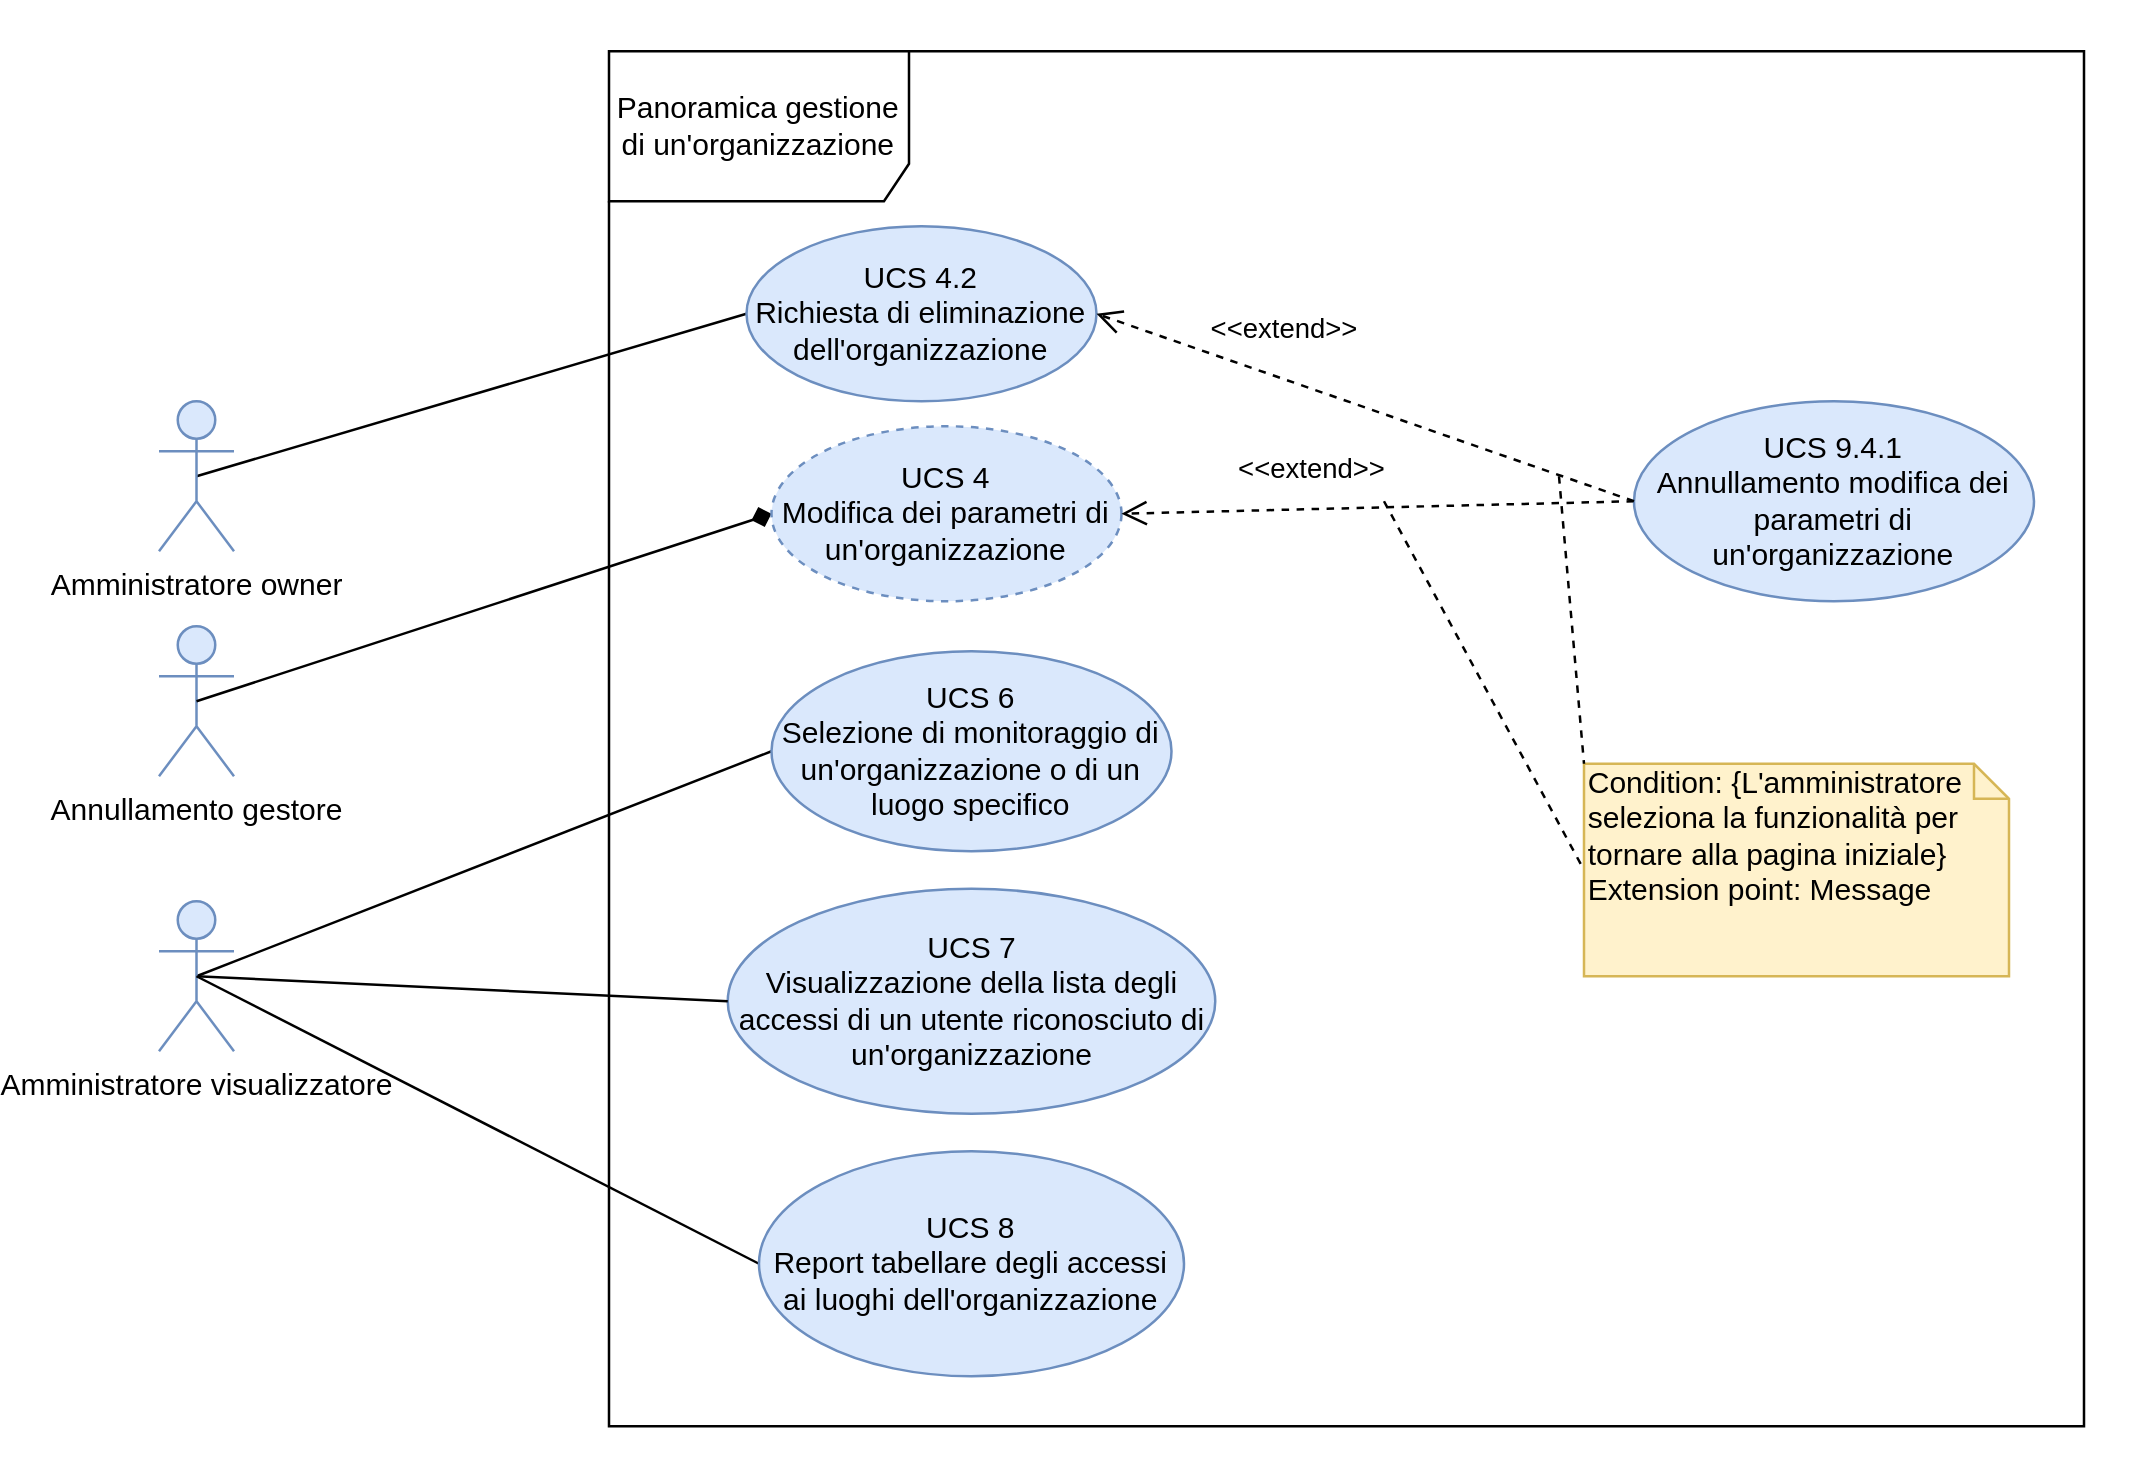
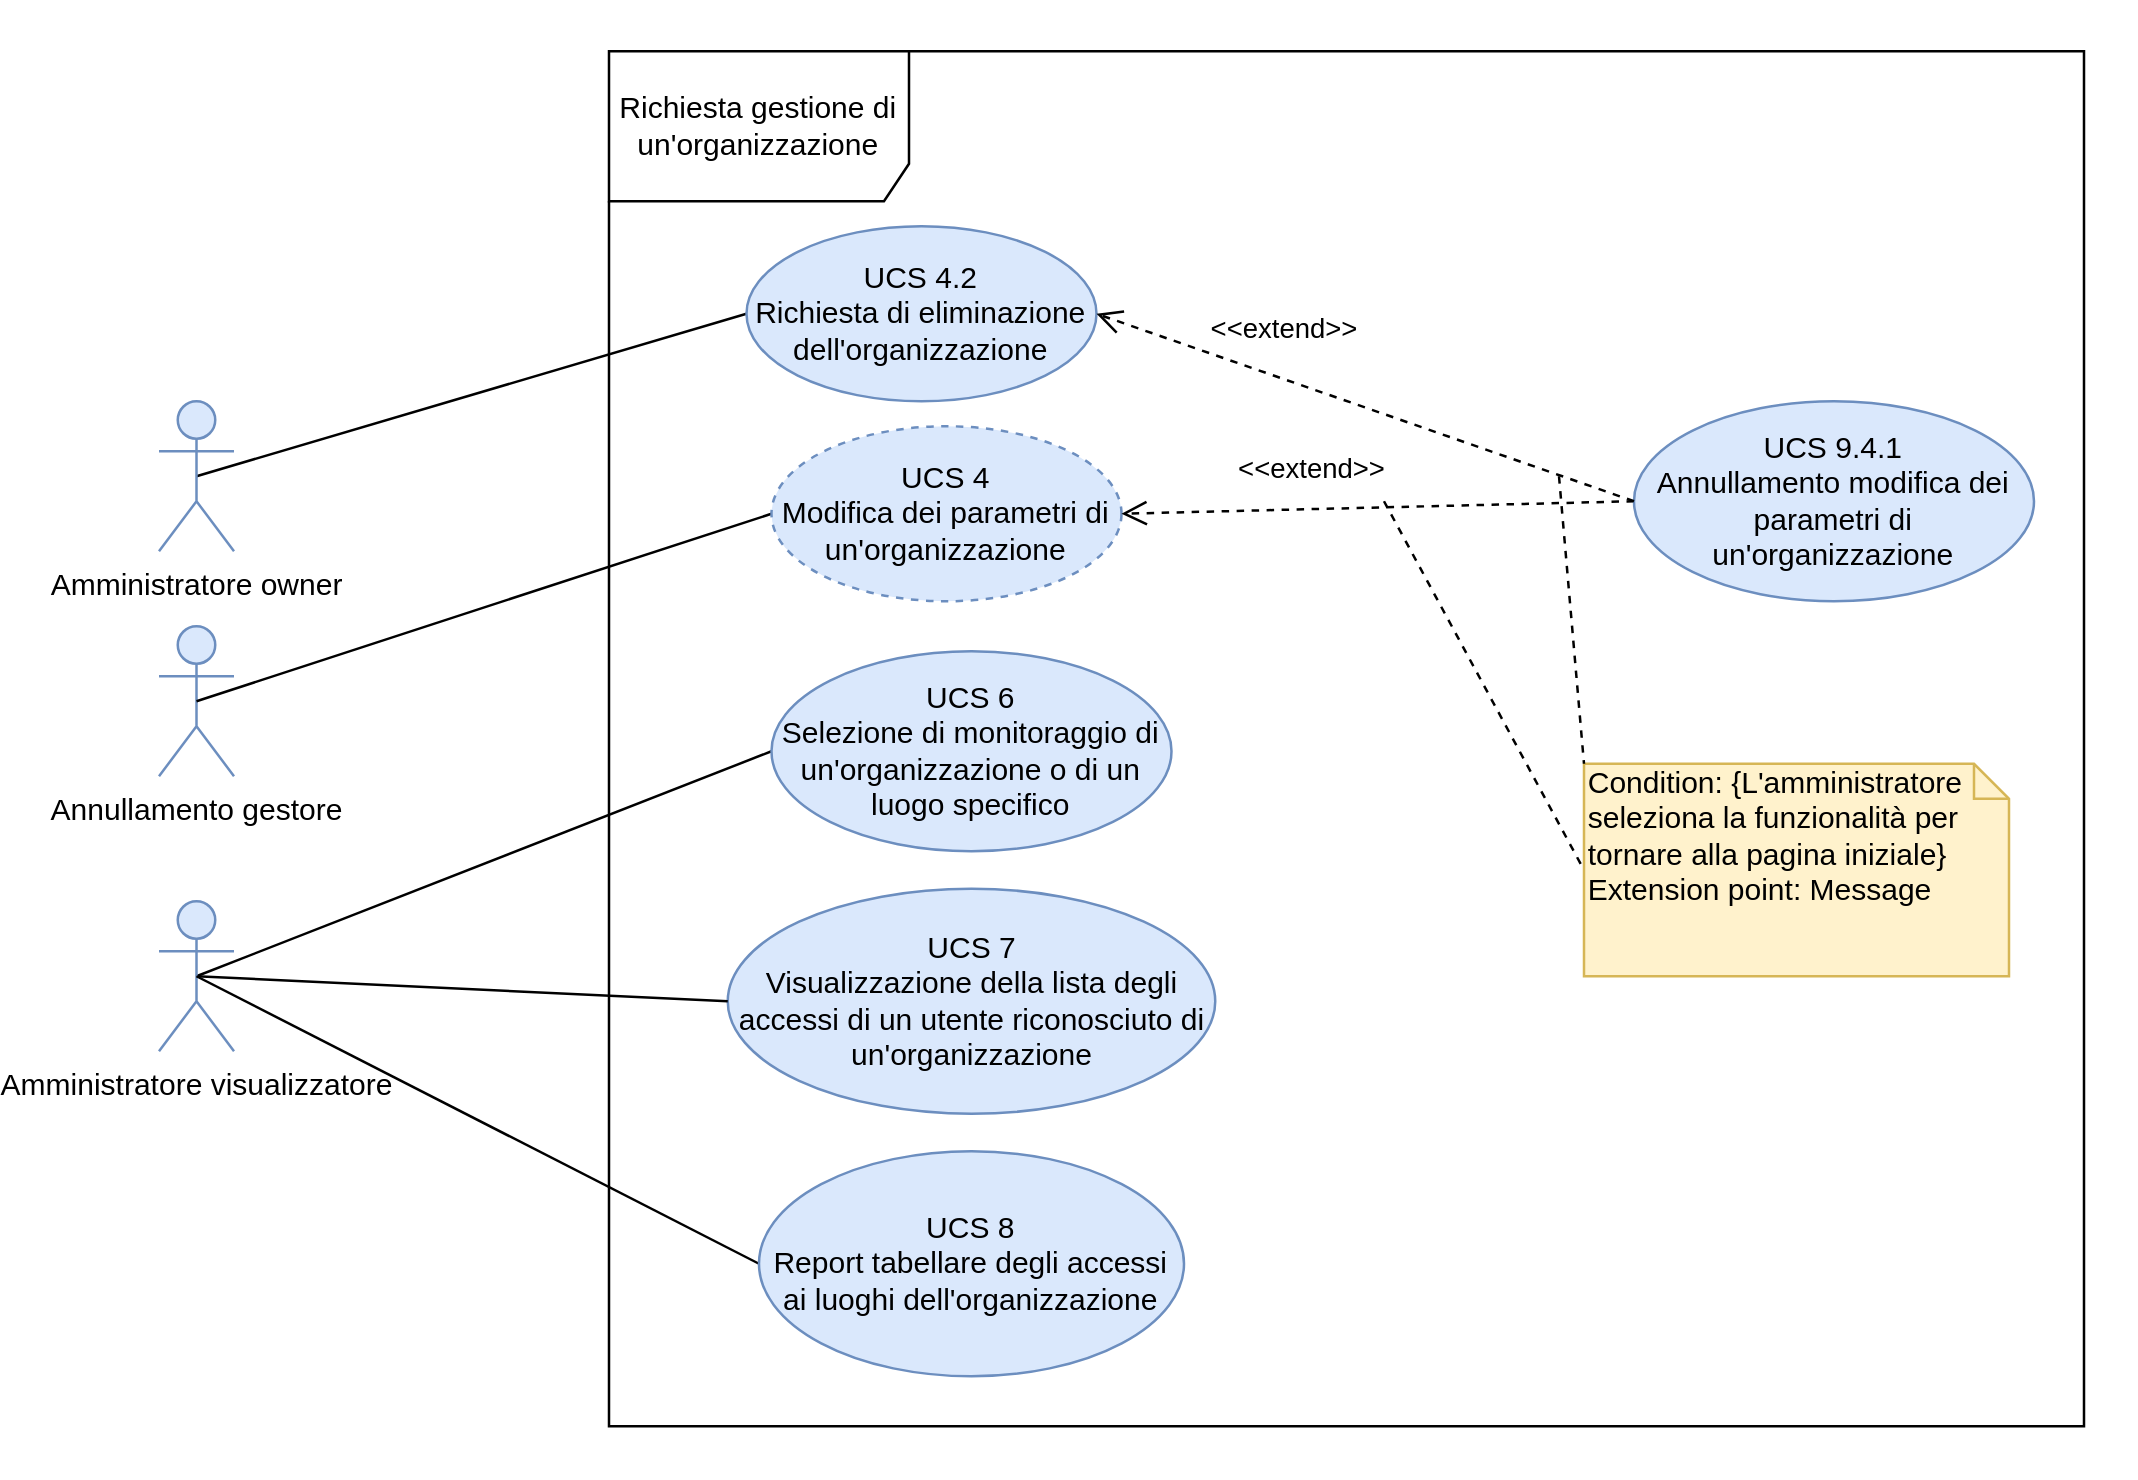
  <mxCell id="0" />
  <mxCell id="1" parent="0" />
  <mxCell id="2" value="Annullamento gestore" style="shape=umlActor;verticalLabelPosition=bottom;labelBackgroundColor=#ffffff;verticalAlign=top;html=1;outlineConnect=0;fillColor=#dae8fc;strokeColor=#6c8ebf;" parent="1" vertex="1"><mxGeometry x="20" y="250" width="30" height="60" as="geometry" /></mxCell>
- <mxCell id="3" value="Panoramica gestione di un'organizzazione" style="shape=umlFrame;whiteSpace=wrap;html=1;width=120;height=60;" parent="1" vertex="1"><mxGeometry x="200" y="20" width="590" height="550" as="geometry" /></mxCell>
- <mxCell id="4" value="" style="endArrow=diamond;html=1;exitX=0.5;exitY=0.5;exitDx=0;exitDy=0;exitPerimeter=0;entryX=0;entryY=0.5;entryDx=0;entryDy=0;" parent="1" source="2" target="5" edge="1"><mxGeometry width="50" height="50" relative="1" as="geometry"><mxPoint x="85" y="60" as="sourcePoint" /><mxPoint x="260" y="130" as="targetPoint" /></mxGeometry></mxCell>
+ <mxCell id="3" value="Richiesta gestione di un'organizzazione" style="shape=umlFrame;whiteSpace=wrap;html=1;width=120;height=60;" parent="1" vertex="1"><mxGeometry x="200" y="20" width="590" height="550" as="geometry" /></mxCell>
+ <mxCell id="4" value="" style="endArrow=none;html=1;exitX=0.5;exitY=0.5;exitDx=0;exitDy=0;exitPerimeter=0;entryX=0;entryY=0.5;entryDx=0;entryDy=0;" parent="1" source="2" target="5" edge="1"><mxGeometry width="50" height="50" relative="1" as="geometry"><mxPoint x="85" y="60" as="sourcePoint" /><mxPoint x="260" y="130" as="targetPoint" /></mxGeometry></mxCell>
  <mxCell id="5" value="UCS 4&lt;br&gt;Modifica dei parametri di un'organizzazione" style="ellipse;whiteSpace=wrap;html=1;fillColor=#dae8fc;strokeColor=#6c8ebf;dashed=1;" parent="1" vertex="1"><mxGeometry x="265" y="170" width="140" height="70" as="geometry" /></mxCell>
  <mxCell id="6" value="" style="endArrow=none;html=1;exitX=0.5;exitY=0.5;exitDx=0;exitDy=0;exitPerimeter=0;entryX=0;entryY=0.5;entryDx=0;entryDy=0;" parent="1" source="19" target="7" edge="1"><mxGeometry width="50" height="50" relative="1" as="geometry"><mxPoint x="95" y="315" as="sourcePoint" /><mxPoint x="260" y="310" as="targetPoint" /></mxGeometry></mxCell>
  <mxCell id="7" value="UCS 6&lt;br&gt;Selezione di monitoraggio di un'organizzazione o di un luogo specifico" style="ellipse;whiteSpace=wrap;html=1;fillColor=#dae8fc;strokeColor=#6c8ebf;" parent="1" vertex="1"><mxGeometry x="265" y="260" width="160" height="80" as="geometry" /></mxCell>
  <mxCell id="8" value="UCS 7&lt;br&gt;Visualizzazione della lista degli accessi di un utente riconosciuto di un'organizzazione" style="ellipse;whiteSpace=wrap;html=1;fillColor=#dae8fc;strokeColor=#6c8ebf;" parent="1" vertex="1"><mxGeometry x="247.5" y="355" width="195" height="90" as="geometry" /></mxCell>
  <mxCell id="9" value="&amp;lt;&amp;lt;extend&amp;gt;&amp;gt;" style="html=1;verticalAlign=bottom;endArrow=open;dashed=1;endSize=8;entryX=1;entryY=0.5;entryDx=0;entryDy=0;exitX=0;exitY=0.5;exitDx=0;exitDy=0;" parent="1" source="10" target="5" edge="1"><mxGeometry x="0.26" y="-7" relative="1" as="geometry"><mxPoint x="830" y="140" as="sourcePoint" /><mxPoint x="540" y="250" as="targetPoint" /><mxPoint as="offset" /></mxGeometry></mxCell>
  <mxCell id="10" value="UCS 9.4.1&lt;br&gt;Annullamento modifica dei parametri di un'organizzazione" style="ellipse;whiteSpace=wrap;html=1;fillColor=#dae8fc;strokeColor=#6c8ebf;" parent="1" vertex="1"><mxGeometry x="610" y="160" width="160" height="80" as="geometry" /></mxCell>
  <mxCell id="11" value="" style="endArrow=none;html=1;exitX=0.5;exitY=0.5;exitDx=0;exitDy=0;exitPerimeter=0;entryX=0;entryY=0.5;entryDx=0;entryDy=0;" parent="1" source="14" target="12" edge="1"><mxGeometry width="50" height="50" relative="1" as="geometry"><mxPoint x="35" y="370" as="sourcePoint" /><mxPoint x="260" y="220" as="targetPoint" /></mxGeometry></mxCell>
  <mxCell id="12" value="UCS 4.2&lt;br&gt;Richiesta di eliminazione dell'organizzazione" style="ellipse;whiteSpace=wrap;html=1;fillColor=#dae8fc;strokeColor=#6c8ebf;" parent="1" vertex="1"><mxGeometry x="255" y="90" width="140" height="70" as="geometry" /></mxCell>
  <mxCell id="13" value="" style="endArrow=none;html=1;exitX=0.5;exitY=0.5;exitDx=0;exitDy=0;exitPerimeter=0;entryX=0;entryY=0.5;entryDx=0;entryDy=0;" parent="1" source="19" target="8" edge="1"><mxGeometry width="50" height="50" relative="1" as="geometry"><mxPoint x="45" y="290" as="sourcePoint" /><mxPoint x="265" y="505" as="targetPoint" /></mxGeometry></mxCell>
  <mxCell id="14" value="Amministratore owner" style="shape=umlActor;verticalLabelPosition=bottom;labelBackgroundColor=#ffffff;verticalAlign=top;html=1;outlineConnect=0;fillColor=#dae8fc;strokeColor=#6c8ebf;" parent="1" vertex="1"><mxGeometry x="20" y="160" width="30" height="60" as="geometry" /></mxCell>
  <mxCell id="15" value="" style="endArrow=none;dashed=1;html=1;entryX=0;entryY=0.5;entryDx=0;entryDy=0;entryPerimeter=0;" parent="1" target="16" edge="1"><mxGeometry width="50" height="50" relative="1" as="geometry"><mxPoint x="510" y="200" as="sourcePoint" /><mxPoint x="745" y="155" as="targetPoint" /></mxGeometry></mxCell>
  <mxCell id="16" value="Condition: {L'amministratore seleziona la funzionalità per tornare alla pagina iniziale}&lt;br&gt;Extension point: Message" style="shape=note;whiteSpace=wrap;html=1;size=14;verticalAlign=top;align=left;spacingTop=-6;fillColor=#fff2cc;strokeColor=#d6b656;" parent="1" vertex="1"><mxGeometry x="590" y="305" width="170" height="85" as="geometry" /></mxCell>
  <mxCell id="17" value="&amp;lt;&amp;lt;extend&amp;gt;&amp;gt;" style="html=1;verticalAlign=bottom;endArrow=open;dashed=1;endSize=8;entryX=1;entryY=0.5;entryDx=0;entryDy=0;exitX=0;exitY=0.5;exitDx=0;exitDy=0;" parent="1" source="10" target="12" edge="1"><mxGeometry x="0.335" y="-11" relative="1" as="geometry"><mxPoint x="650" y="80" as="sourcePoint" /><mxPoint x="425" y="125" as="targetPoint" /><mxPoint as="offset" /></mxGeometry></mxCell>
  <mxCell id="18" value="" style="endArrow=none;dashed=1;html=1;entryX=0;entryY=0;entryDx=0;entryDy=0;entryPerimeter=0;" parent="1" target="16" edge="1"><mxGeometry width="50" height="50" relative="1" as="geometry"><mxPoint x="580" y="190" as="sourcePoint" /><mxPoint x="655" y="160" as="targetPoint" /></mxGeometry></mxCell>
  <mxCell id="19" value="Amministratore visualizzatore" style="shape=umlActor;verticalLabelPosition=bottom;labelBackgroundColor=#ffffff;verticalAlign=top;html=1;outlineConnect=0;fillColor=#dae8fc;strokeColor=#6c8ebf;" parent="1" vertex="1"><mxGeometry x="20" y="360" width="30" height="60" as="geometry" /></mxCell>
  <mxCell id="20" value="" style="endArrow=none;html=1;entryX=0.5;entryY=0.5;entryDx=0;entryDy=0;entryPerimeter=0;exitX=0;exitY=0.5;exitDx=0;exitDy=0;" parent="1" source="21" target="19" edge="1"><mxGeometry width="50" height="50" relative="1" as="geometry"><mxPoint x="120" y="410" as="sourcePoint" /><mxPoint x="275" y="515" as="targetPoint" /></mxGeometry></mxCell>
  <mxCell id="21" value="UCS 8&lt;br&gt;Report tabellare degli accessi ai luoghi dell'organizzazione" style="ellipse;whiteSpace=wrap;html=1;fillColor=#dae8fc;strokeColor=#6c8ebf;" parent="1" vertex="1"><mxGeometry x="260" y="460" width="170" height="90" as="geometry" /></mxCell>
